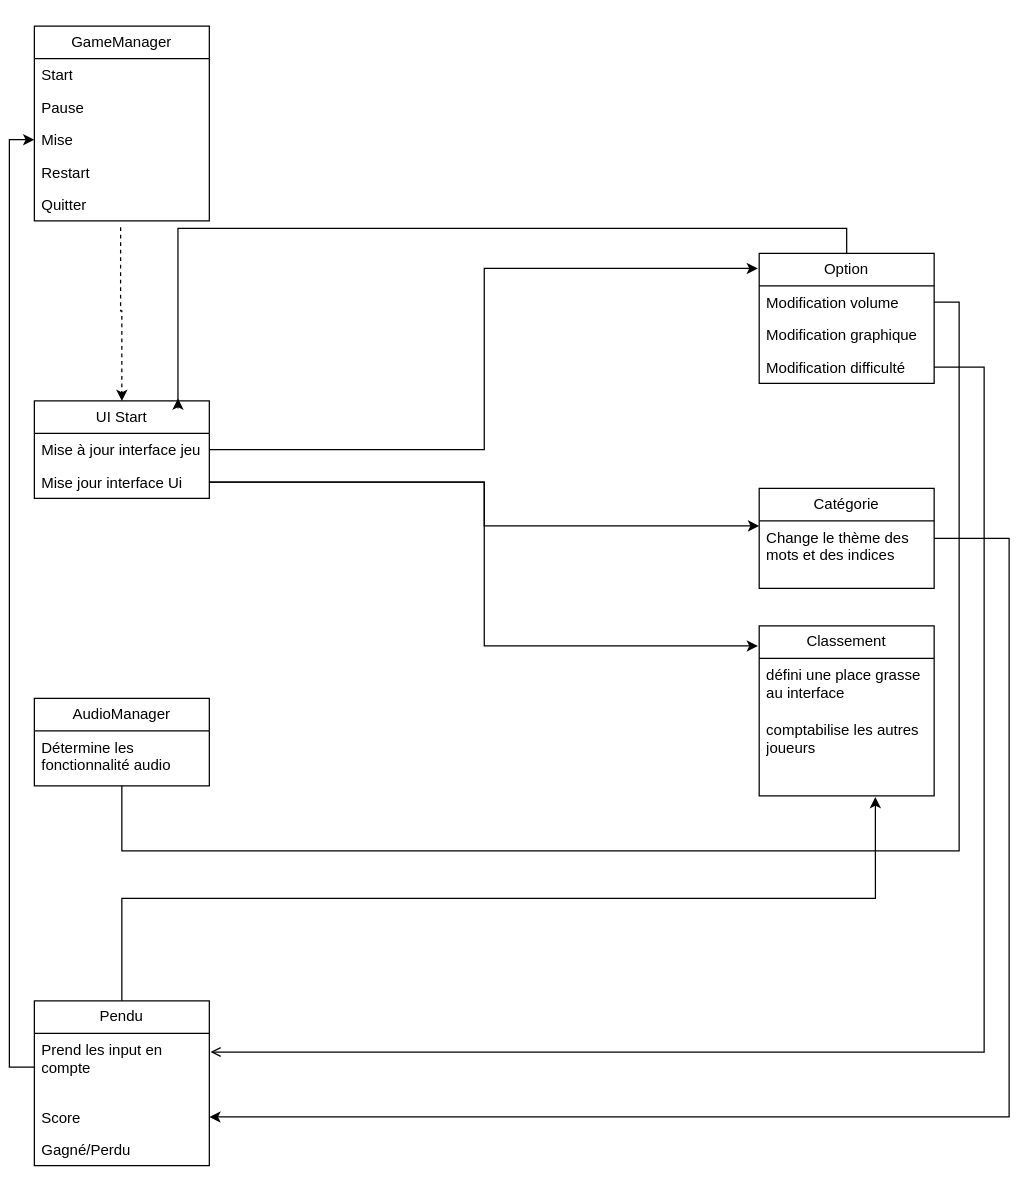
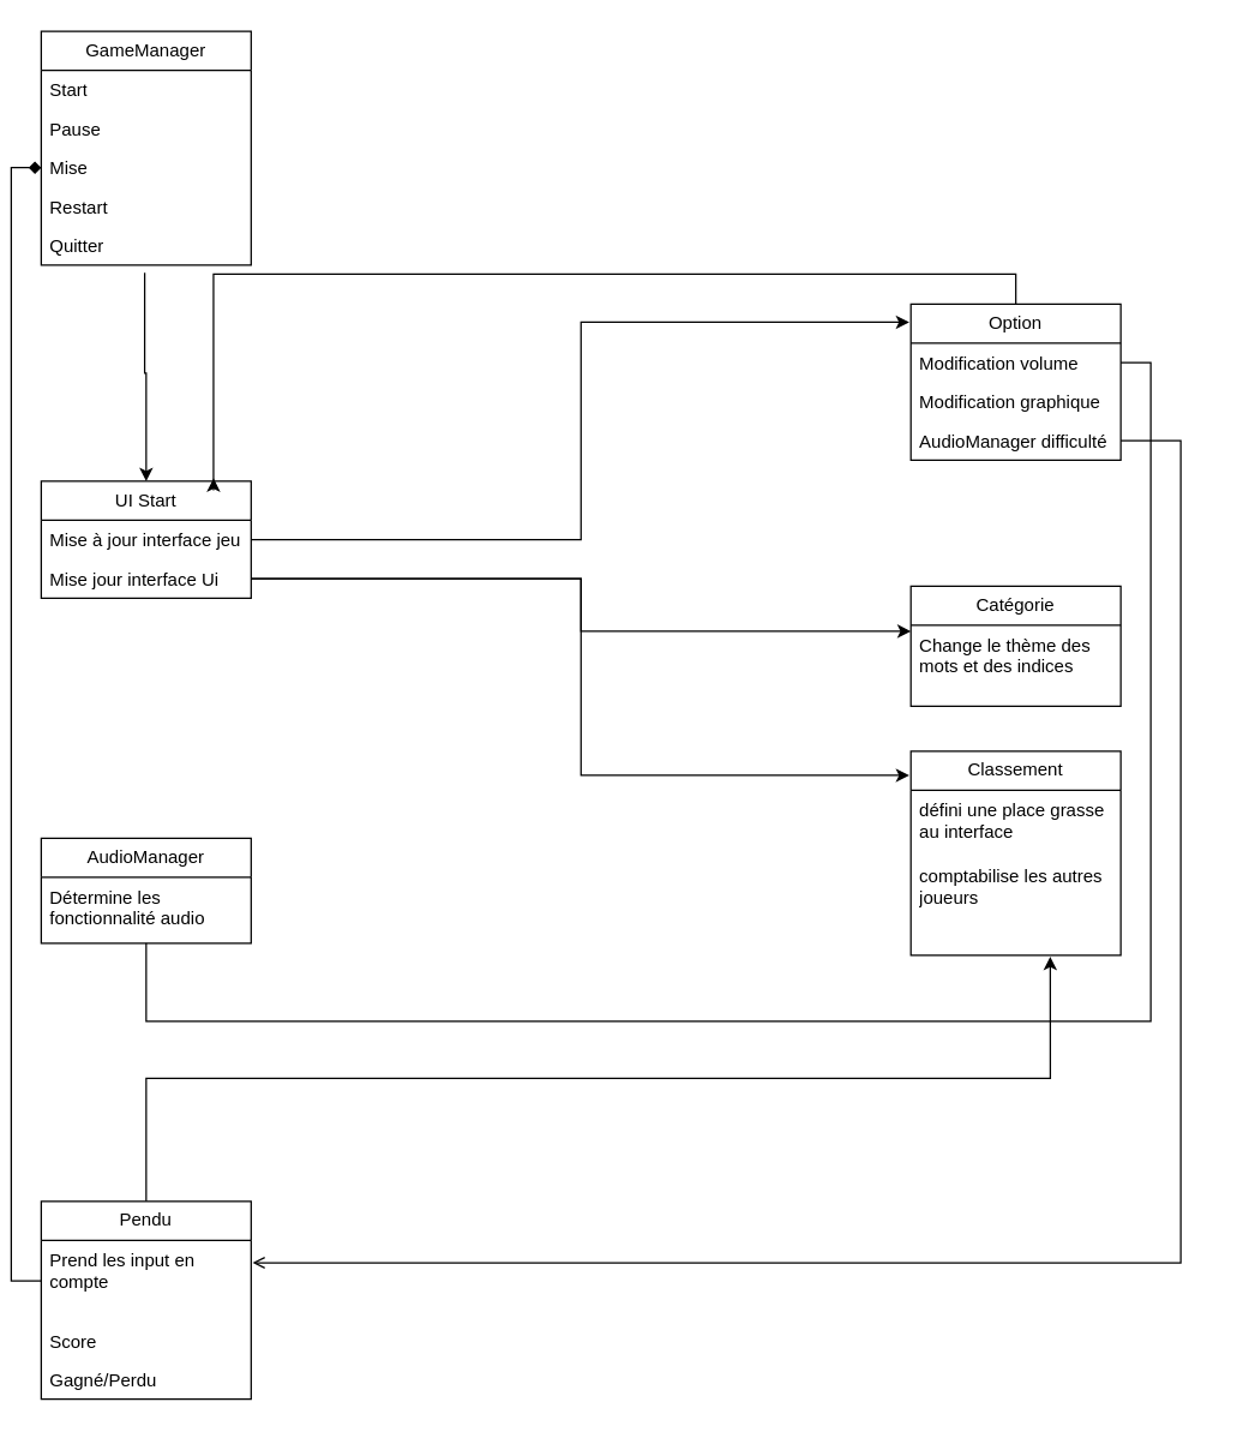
  <mxCell id="0" />
  <mxCell id="1" parent="0" />
  <mxCell id="2" value="GameManager" style="swimlane;fontStyle=0;childLayout=stackLayout;horizontal=1;startSize=26;fillColor=none;horizontalStack=0;resizeParent=1;resizeParentMax=0;resizeLast=0;collapsible=1;marginBottom=0;whiteSpace=wrap;html=1;" parent="1" vertex="1"><mxGeometry x="20" y="20" width="140" height="156" as="geometry" /></mxCell>
  <mxCell id="3" value="Start" style="text;align=left;verticalAlign=top;spacingLeft=4;spacingRight=4;overflow=hidden;rotatable=0;points=[[0,0.5],[1,0.5]];portConstraint=eastwest;whiteSpace=wrap;html=1;" parent="2" vertex="1"><mxGeometry y="26" width="140" height="26" as="geometry" /></mxCell>
  <mxCell id="4" value="&lt;div&gt;Pause&lt;/div&gt;" style="text;align=left;verticalAlign=top;spacingLeft=4;spacingRight=4;overflow=hidden;rotatable=0;points=[[0,0.5],[1,0.5]];portConstraint=eastwest;whiteSpace=wrap;html=1;" parent="2" vertex="1"><mxGeometry y="52" width="140" height="26" as="geometry" /></mxCell>
  <mxCell id="5" value="Mise" style="text;align=left;verticalAlign=top;spacingLeft=4;spacingRight=4;overflow=hidden;rotatable=0;points=[[0,0.5],[1,0.5]];portConstraint=eastwest;whiteSpace=wrap;html=1;" parent="2" vertex="1"><mxGeometry y="78" width="140" height="26" as="geometry" /></mxCell>
  <mxCell id="6" value="Restart" style="text;align=left;verticalAlign=top;spacingLeft=4;spacingRight=4;overflow=hidden;rotatable=0;points=[[0,0.5],[1,0.5]];portConstraint=eastwest;whiteSpace=wrap;html=1;" parent="2" vertex="1"><mxGeometry y="104" width="140" height="26" as="geometry" /></mxCell>
  <mxCell id="7" value="Quitter" style="text;align=left;verticalAlign=top;spacingLeft=4;spacingRight=4;overflow=hidden;rotatable=0;points=[[0,0.5],[1,0.5]];portConstraint=eastwest;whiteSpace=wrap;html=1;" parent="2" vertex="1"><mxGeometry y="130" width="140" height="26" as="geometry" /></mxCell>
  <mxCell id="8" value="UI Start" style="swimlane;fontStyle=0;childLayout=stackLayout;horizontal=1;startSize=26;horizontalStack=0;resizeParent=1;resizeParentMax=0;resizeLast=0;collapsible=1;marginBottom=0;whiteSpace=wrap;html=1;" parent="1" vertex="1"><mxGeometry x="20" y="320" width="140" height="78" as="geometry" /></mxCell>
  <mxCell id="9" value="Mise à jour interface jeu" style="text;align=left;verticalAlign=top;spacingLeft=4;spacingRight=4;overflow=hidden;rotatable=0;points=[[0,0.5],[1,0.5]];portConstraint=eastwest;whiteSpace=wrap;html=1;" parent="8" vertex="1"><mxGeometry y="26" width="140" height="26" as="geometry" /></mxCell>
  <mxCell id="10" value="Mise jour interface Ui" style="text;align=left;verticalAlign=top;spacingLeft=4;spacingRight=4;overflow=hidden;rotatable=0;points=[[0,0.5],[1,0.5]];portConstraint=eastwest;whiteSpace=wrap;html=1;" parent="8" vertex="1"><mxGeometry y="52" width="140" height="26" as="geometry" /></mxCell>
  <mxCell id="11" value="Pendu" style="swimlane;fontStyle=0;childLayout=stackLayout;horizontal=1;startSize=26;horizontalStack=0;resizeParent=1;resizeParentMax=0;resizeLast=0;collapsible=1;marginBottom=0;whiteSpace=wrap;html=1;" parent="1" vertex="1"><mxGeometry x="20" y="800" width="140" height="132" as="geometry" /></mxCell>
  <mxCell id="12" value="Prend les input en compte" style="text;align=left;verticalAlign=top;spacingLeft=4;spacingRight=4;overflow=hidden;rotatable=0;points=[[0,0.5],[1,0.5]];portConstraint=eastwest;whiteSpace=wrap;html=1;" parent="11" vertex="1"><mxGeometry y="26" width="140" height="54" as="geometry" /></mxCell>
  <mxCell id="13" value="Score" style="text;align=left;verticalAlign=top;spacingLeft=4;spacingRight=4;overflow=hidden;rotatable=0;points=[[0,0.5],[1,0.5]];portConstraint=eastwest;whiteSpace=wrap;html=1;" parent="11" vertex="1"><mxGeometry y="80" width="140" height="26" as="geometry" /></mxCell>
  <mxCell id="14" value="Gagné/Perdu" style="text;align=left;verticalAlign=top;spacingLeft=4;spacingRight=4;overflow=hidden;rotatable=0;points=[[0,0.5],[1,0.5]];portConstraint=eastwest;whiteSpace=wrap;html=1;" parent="11" vertex="1"><mxGeometry y="106" width="140" height="26" as="geometry" /></mxCell>
  <mxCell id="15" value="Option" style="swimlane;fontStyle=0;childLayout=stackLayout;horizontal=1;startSize=26;horizontalStack=0;resizeParent=1;resizeParentMax=0;resizeLast=0;collapsible=1;marginBottom=0;whiteSpace=wrap;html=1;" parent="1" vertex="1"><mxGeometry x="600" y="202" width="140" height="104" as="geometry" /></mxCell>
  <mxCell id="16" value="Modification volume" style="text;align=left;verticalAlign=top;spacingLeft=4;spacingRight=4;overflow=hidden;rotatable=0;points=[[0,0.5],[1,0.5]];portConstraint=eastwest;whiteSpace=wrap;html=1;" parent="15" vertex="1"><mxGeometry y="26" width="140" height="26" as="geometry" /></mxCell>
  <mxCell id="17" value="Modification graphique" style="text;align=left;verticalAlign=top;spacingLeft=4;spacingRight=4;overflow=hidden;rotatable=0;points=[[0,0.5],[1,0.5]];portConstraint=eastwest;whiteSpace=wrap;html=1;" parent="15" vertex="1"><mxGeometry y="52" width="140" height="26" as="geometry" /></mxCell>
- <mxCell id="18" value="Modification difficulté" style="text;align=left;verticalAlign=top;spacingLeft=4;spacingRight=4;overflow=hidden;rotatable=0;points=[[0,0.5],[1,0.5]];portConstraint=eastwest;whiteSpace=wrap;html=1;" parent="15" vertex="1"><mxGeometry y="78" width="140" height="26" as="geometry" /></mxCell>
+ <mxCell id="18" value="AudioManager difficulté" style="text;align=left;verticalAlign=top;spacingLeft=4;spacingRight=4;overflow=hidden;rotatable=0;points=[[0,0.5],[1,0.5]];portConstraint=eastwest;whiteSpace=wrap;html=1;" parent="15" vertex="1"><mxGeometry y="78" width="140" height="26" as="geometry" /></mxCell>
  <mxCell id="19" value="Classement" style="swimlane;fontStyle=0;childLayout=stackLayout;horizontal=1;startSize=26;horizontalStack=0;resizeParent=1;resizeParentMax=0;resizeLast=0;collapsible=1;marginBottom=0;whiteSpace=wrap;html=1;" parent="1" vertex="1"><mxGeometry x="600" y="500" width="140" height="136" as="geometry" /></mxCell>
  <mxCell id="20" value="défini une place grasse au interface" style="text;align=left;verticalAlign=top;spacingLeft=4;spacingRight=4;overflow=hidden;rotatable=0;points=[[0,0.5],[1,0.5]];portConstraint=eastwest;whiteSpace=wrap;html=1;" parent="19" vertex="1"><mxGeometry y="26" width="140" height="44" as="geometry" /></mxCell>
  <mxCell id="21" value="comptabilise les autres joueurs" style="text;align=left;verticalAlign=top;spacingLeft=4;spacingRight=4;overflow=hidden;rotatable=0;points=[[0,0.5],[1,0.5]];portConstraint=eastwest;whiteSpace=wrap;html=1;" parent="19" vertex="1"><mxGeometry y="70" width="140" height="40" as="geometry" /></mxCell>
  <mxCell id="22" value="&lt;div&gt;&lt;br&gt;&lt;/div&gt;" style="text;align=left;verticalAlign=top;spacingLeft=4;spacingRight=4;overflow=hidden;rotatable=0;points=[[0,0.5],[1,0.5]];portConstraint=eastwest;whiteSpace=wrap;html=1;" parent="19" vertex="1"><mxGeometry y="110" width="140" height="26" as="geometry" /></mxCell>
- <mxCell id="23" style="edgeStyle=orthogonalEdgeStyle;rounded=0;orthogonalLoop=1;jettySize=auto;html=1;entryX=1;entryY=0.5;entryDx=0;entryDy=0;" edge="1" parent="1" source="24" target="13"><mxGeometry relative="1" as="geometry"><Array as="points"><mxPoint x="800" y="430" /><mxPoint x="800" y="893" /></Array></mxGeometry></mxCell>
  <mxCell id="24" value="Catégorie" style="swimlane;fontStyle=0;childLayout=stackLayout;horizontal=1;startSize=26;horizontalStack=0;resizeParent=1;resizeParentMax=0;resizeLast=0;collapsible=1;marginBottom=0;whiteSpace=wrap;html=1;" parent="1" vertex="1"><mxGeometry x="600" y="390" width="140" height="80" as="geometry" /></mxCell>
  <mxCell id="25" value="Change le thème des mots et des indices" style="text;align=left;verticalAlign=top;spacingLeft=4;spacingRight=4;overflow=hidden;rotatable=0;points=[[0,0.5],[1,0.5]];portConstraint=eastwest;whiteSpace=wrap;html=1;" parent="24" vertex="1"><mxGeometry y="26" width="140" height="54" as="geometry" /></mxCell>
- <mxCell id="26" style="edgeStyle=orthogonalEdgeStyle;rounded=0;orthogonalLoop=1;jettySize=auto;html=1;entryX=0.5;entryY=0;entryDx=0;entryDy=0;exitX=0.493;exitY=1.192;exitDx=0;exitDy=0;exitPerimeter=0;dashed=1;" parent="1" source="7" target="8" edge="1"><mxGeometry relative="1" as="geometry"><Array as="points"><mxPoint x="90" y="248" /></Array></mxGeometry></mxCell>
- <mxCell id="27" style="edgeStyle=orthogonalEdgeStyle;rounded=0;orthogonalLoop=1;jettySize=auto;html=1;entryX=0;entryY=0.5;entryDx=0;entryDy=0;" parent="1" source="12" target="5" edge="1"><mxGeometry relative="1" as="geometry" /></mxCell>
+ <mxCell id="26" style="edgeStyle=orthogonalEdgeStyle;rounded=0;orthogonalLoop=1;jettySize=auto;html=1;entryX=0.5;entryY=0;entryDx=0;entryDy=0;exitX=0.493;exitY=1.192;exitDx=0;exitDy=0;exitPerimeter=0;" parent="1" source="7" target="8" edge="1"><mxGeometry relative="1" as="geometry"><Array as="points"><mxPoint x="90" y="248" /></Array></mxGeometry></mxCell>
+ <mxCell id="27" style="edgeStyle=orthogonalEdgeStyle;rounded=0;orthogonalLoop=1;jettySize=auto;html=1;entryX=0;entryY=0.5;entryDx=0;entryDy=0;endArrow=diamond;" parent="1" source="12" target="5" edge="1"><mxGeometry relative="1" as="geometry" /></mxCell>
  <mxCell id="28" style="edgeStyle=orthogonalEdgeStyle;rounded=0;orthogonalLoop=1;jettySize=auto;html=1;exitX=1;exitY=0.5;exitDx=0;exitDy=0;entryX=-0.007;entryY=0.115;entryDx=0;entryDy=0;entryPerimeter=0;" parent="1" source="9" target="15" edge="1"><mxGeometry relative="1" as="geometry" /></mxCell>
  <mxCell id="29" style="edgeStyle=orthogonalEdgeStyle;rounded=0;orthogonalLoop=1;jettySize=auto;html=1;entryX=0;entryY=0.074;entryDx=0;entryDy=0;entryPerimeter=0;" parent="1" source="10" target="25" edge="1"><mxGeometry relative="1" as="geometry" /></mxCell>
  <mxCell id="30" style="edgeStyle=orthogonalEdgeStyle;rounded=0;orthogonalLoop=1;jettySize=auto;html=1;entryX=-0.007;entryY=0.118;entryDx=0;entryDy=0;entryPerimeter=0;" parent="1" source="10" target="19" edge="1"><mxGeometry relative="1" as="geometry" /></mxCell>
  <mxCell id="31" style="edgeStyle=orthogonalEdgeStyle;rounded=0;orthogonalLoop=1;jettySize=auto;html=1;exitX=0.5;exitY=0;exitDx=0;exitDy=0;entryX=0.821;entryY=-0.026;entryDx=0;entryDy=0;entryPerimeter=0;" parent="1" source="15" target="8" edge="1"><mxGeometry relative="1" as="geometry" /></mxCell>
  <mxCell id="32" style="edgeStyle=orthogonalEdgeStyle;rounded=0;orthogonalLoop=1;jettySize=auto;html=1;entryX=1;entryY=0.5;entryDx=0;entryDy=0;endArrow=none;" edge="1" parent="1" source="33" target="16"><mxGeometry relative="1" as="geometry"><Array as="points"><mxPoint x="90" y="680" /><mxPoint x="760" y="680" /><mxPoint x="760" y="241" /></Array></mxGeometry></mxCell>
  <mxCell id="33" value="AudioManager" style="swimlane;fontStyle=0;childLayout=stackLayout;horizontal=1;startSize=26;horizontalStack=0;resizeParent=1;resizeParentMax=0;resizeLast=0;collapsible=1;marginBottom=0;whiteSpace=wrap;html=1;" vertex="1" parent="1"><mxGeometry x="20" y="558" width="140" height="70" as="geometry" /></mxCell>
  <mxCell id="34" value="Détermine les fonctionnalité audio" style="text;align=left;verticalAlign=top;spacingLeft=4;spacingRight=4;overflow=hidden;rotatable=0;points=[[0,0.5],[1,0.5]];portConstraint=eastwest;whiteSpace=wrap;html=1;" vertex="1" parent="33"><mxGeometry y="26" width="140" height="44" as="geometry" /></mxCell>
  <mxCell id="35" style="edgeStyle=orthogonalEdgeStyle;rounded=0;orthogonalLoop=1;jettySize=auto;html=1;entryX=1.007;entryY=0.278;entryDx=0;entryDy=0;entryPerimeter=0;exitX=1;exitY=0.5;exitDx=0;exitDy=0;endArrow=open;" edge="1" parent="1" source="18" target="12"><mxGeometry relative="1" as="geometry"><Array as="points"><mxPoint x="780" y="293" /><mxPoint x="780" y="841" /></Array></mxGeometry></mxCell>
  <mxCell id="36" style="edgeStyle=orthogonalEdgeStyle;rounded=0;orthogonalLoop=1;jettySize=auto;html=1;entryX=0.664;entryY=1.038;entryDx=0;entryDy=0;entryPerimeter=0;" edge="1" parent="1" source="11" target="22"><mxGeometry relative="1" as="geometry" /></mxCell>
